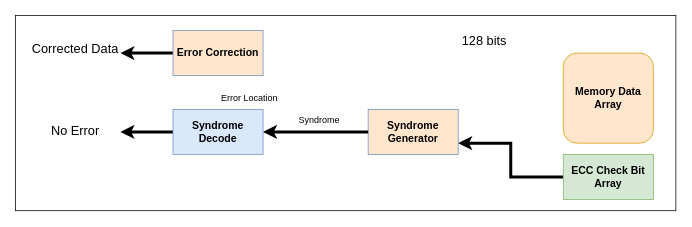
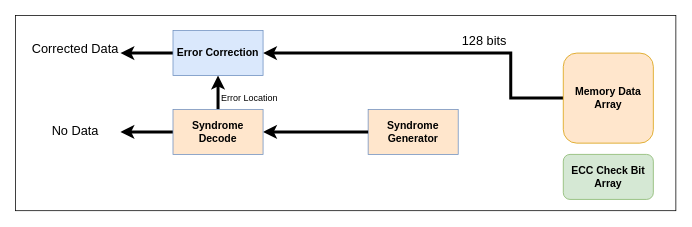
  <mxCell id="0" />
  <mxCell id="1" parent="0" />
  <mxCell id="2" value="" style="rounded=0;whiteSpace=wrap;html=1;" vertex="1" parent="1"><mxGeometry x="20" y="20" width="880" height="260" as="geometry" /></mxCell>
  <mxCell id="3" value="Syndrome Generator" style="rounded=0;whiteSpace=wrap;html=1;fillColor=#ffe6cc;strokeColor=#6c8ebf;fontStyle=1;fontSize=14;" vertex="1" parent="1"><mxGeometry x="490" y="145" width="120" height="60" as="geometry" /></mxCell>
+ <mxCell id="4" style="edgeStyle=orthogonalEdgeStyle;rounded=0;orthogonalLoop=1;jettySize=auto;html=1;entryX=1;entryY=0.5;entryDx=0;entryDy=0;strokeWidth=4;" edge="1" parent="1" source="5" target="16"><mxGeometry relative="1" as="geometry"><Array as="points"><mxPoint x="680" y="130" /><mxPoint x="680" y="70" /></Array></mxGeometry></mxCell>
  <mxCell id="5" value="Memory Data Array" style="whiteSpace=wrap;html=1;fillColor=#ffe6cc;strokeColor=#d79b00;fontSize=14;fontStyle=1;rounded=1;" vertex="1" parent="1"><mxGeometry x="750" y="70" width="120" height="120" as="geometry" /></mxCell>
- <mxCell id="6" style="edgeStyle=orthogonalEdgeStyle;rounded=0;orthogonalLoop=1;jettySize=auto;html=1;entryX=1;entryY=0.75;entryDx=0;entryDy=0;strokeWidth=4;" edge="1" parent="1" source="7" target="3"><mxGeometry relative="1" as="geometry"><mxPoint x="480" y="350" as="targetPoint" /></mxGeometry></mxCell>
- <mxCell id="7" value="ECC Check Bit Array" style="rounded=0;whiteSpace=wrap;html=1;fillColor=#d5e8d4;strokeColor=#82b366;fontSize=14;fontStyle=1" vertex="1" parent="1"><mxGeometry x="750" y="205" width="120" height="60" as="geometry" /></mxCell>
+ <mxCell id="7" value="ECC Check Bit Array" style="whiteSpace=wrap;html=1;fillColor=#d5e8d4;strokeColor=#82b366;fontSize=14;fontStyle=1;rounded=1;" vertex="1" parent="1"><mxGeometry x="750" y="205" width="120" height="60" as="geometry" /></mxCell>
  <mxCell id="8" value="&lt;span&gt;&lt;font style=&quot;font-size: 17px;&quot;&gt;128 bits&lt;/font&gt;&lt;/span&gt;" style="text;html=1;align=center;verticalAlign=middle;whiteSpace=wrap;rounded=0;fontStyle=0" vertex="1" parent="1"><mxGeometry x="600" y="40" width="90" height="30" as="geometry" /></mxCell>
- <mxCell id="9" value="&lt;span style=&quot;font-size: 12px;&quot;&gt;&lt;font style=&quot;font-size: 12px;&quot;&gt;Syndrome&lt;/font&gt;&lt;/span&gt;" style="text;html=1;align=center;verticalAlign=middle;whiteSpace=wrap;rounded=0;fontStyle=0;fontSize=12;" vertex="1" parent="1"><mxGeometry x="390" y="145" width="70" height="30" as="geometry" /></mxCell>
  <mxCell id="10" value="&lt;span style=&quot;font-size: 12px;&quot;&gt;&lt;font style=&quot;font-size: 12px;&quot;&gt;Error Location&lt;/font&gt;&lt;/span&gt;" style="text;html=1;align=center;verticalAlign=middle;whiteSpace=wrap;rounded=0;fontStyle=0;fontSize=12;" vertex="1" parent="1"><mxGeometry x="272" y="115" width="120" height="30" as="geometry" /></mxCell>
  <mxCell id="11" value="" style="endArrow=none;html=1;rounded=0;strokeWidth=4;entryX=0;entryY=0.5;entryDx=0;entryDy=0;startArrow=classic;startFill=1;endFill=0;" edge="1" parent="1" target="3"><mxGeometry width="50" height="50" relative="1" as="geometry"><mxPoint x="350" y="175" as="sourcePoint" /><mxPoint x="380" y="234.71" as="targetPoint" /></mxGeometry></mxCell>
+ <mxCell id="12" style="edgeStyle=orthogonalEdgeStyle;rounded=0;orthogonalLoop=1;jettySize=auto;html=1;entryX=0.5;entryY=1;entryDx=0;entryDy=0;strokeWidth=4;" edge="1" parent="1" source="14" target="16"><mxGeometry relative="1" as="geometry" /></mxCell>
  <mxCell id="13" style="edgeStyle=orthogonalEdgeStyle;rounded=0;orthogonalLoop=1;jettySize=auto;html=1;strokeWidth=4;" edge="1" parent="1" source="14"><mxGeometry relative="1" as="geometry"><mxPoint x="160" y="175" as="targetPoint" /></mxGeometry></mxCell>
- <mxCell id="14" value="Syndrome Decode" style="rounded=0;whiteSpace=wrap;html=1;fillColor=#dae8fc;strokeColor=#6c8ebf;fontStyle=1;fontSize=14;" vertex="1" parent="1"><mxGeometry x="230" y="145" width="120" height="60" as="geometry" /></mxCell>
+ <mxCell id="14" value="Syndrome Decode" style="rounded=0;whiteSpace=wrap;html=1;fillColor=#ffe6cc;strokeColor=#6c8ebf;fontStyle=1;fontSize=14;" vertex="1" parent="1"><mxGeometry x="230" y="145" width="120" height="60" as="geometry" /></mxCell>
  <mxCell id="15" style="edgeStyle=orthogonalEdgeStyle;rounded=0;orthogonalLoop=1;jettySize=auto;html=1;strokeWidth=4;" edge="1" parent="1" source="16"><mxGeometry relative="1" as="geometry"><mxPoint x="160" y="70" as="targetPoint" /></mxGeometry></mxCell>
- <mxCell id="16" value="Error Correction" style="rounded=0;whiteSpace=wrap;html=1;fillColor=#ffe6cc;strokeColor=#6c8ebf;fontStyle=1;fontSize=14;" vertex="1" parent="1"><mxGeometry x="230" y="40" width="120" height="60" as="geometry" /></mxCell>
+ <mxCell id="16" value="Error Correction" style="rounded=0;whiteSpace=wrap;html=1;fillColor=#dae8fc;strokeColor=#6c8ebf;fontStyle=1;fontSize=14;" vertex="1" parent="1"><mxGeometry x="230" y="40" width="120" height="60" as="geometry" /></mxCell>
  <mxCell id="17" value="&lt;span&gt;&lt;font style=&quot;font-size: 17px;&quot;&gt;Corrected Data&lt;/font&gt;&lt;/span&gt;" style="text;html=1;align=center;verticalAlign=middle;whiteSpace=wrap;rounded=0;fontStyle=0" vertex="1" parent="1"><mxGeometry x="40" y="50" width="120" height="30" as="geometry" /></mxCell>
- <mxCell id="18" value="&lt;span&gt;&lt;font style=&quot;font-size: 17px;&quot;&gt;No Error&lt;/font&gt;&lt;/span&gt;" style="text;html=1;align=center;verticalAlign=middle;whiteSpace=wrap;rounded=0;fontStyle=0" vertex="1" parent="1"><mxGeometry x="40" y="160" width="120" height="30" as="geometry" /></mxCell>
+ <mxCell id="18" value="&lt;span&gt;&lt;font style=&quot;font-size: 17px;&quot;&gt;No Data&lt;/font&gt;&lt;/span&gt;" style="text;html=1;align=center;verticalAlign=middle;whiteSpace=wrap;rounded=0;fontStyle=0" vertex="1" parent="1"><mxGeometry x="40" y="160" width="120" height="30" as="geometry" /></mxCell>
